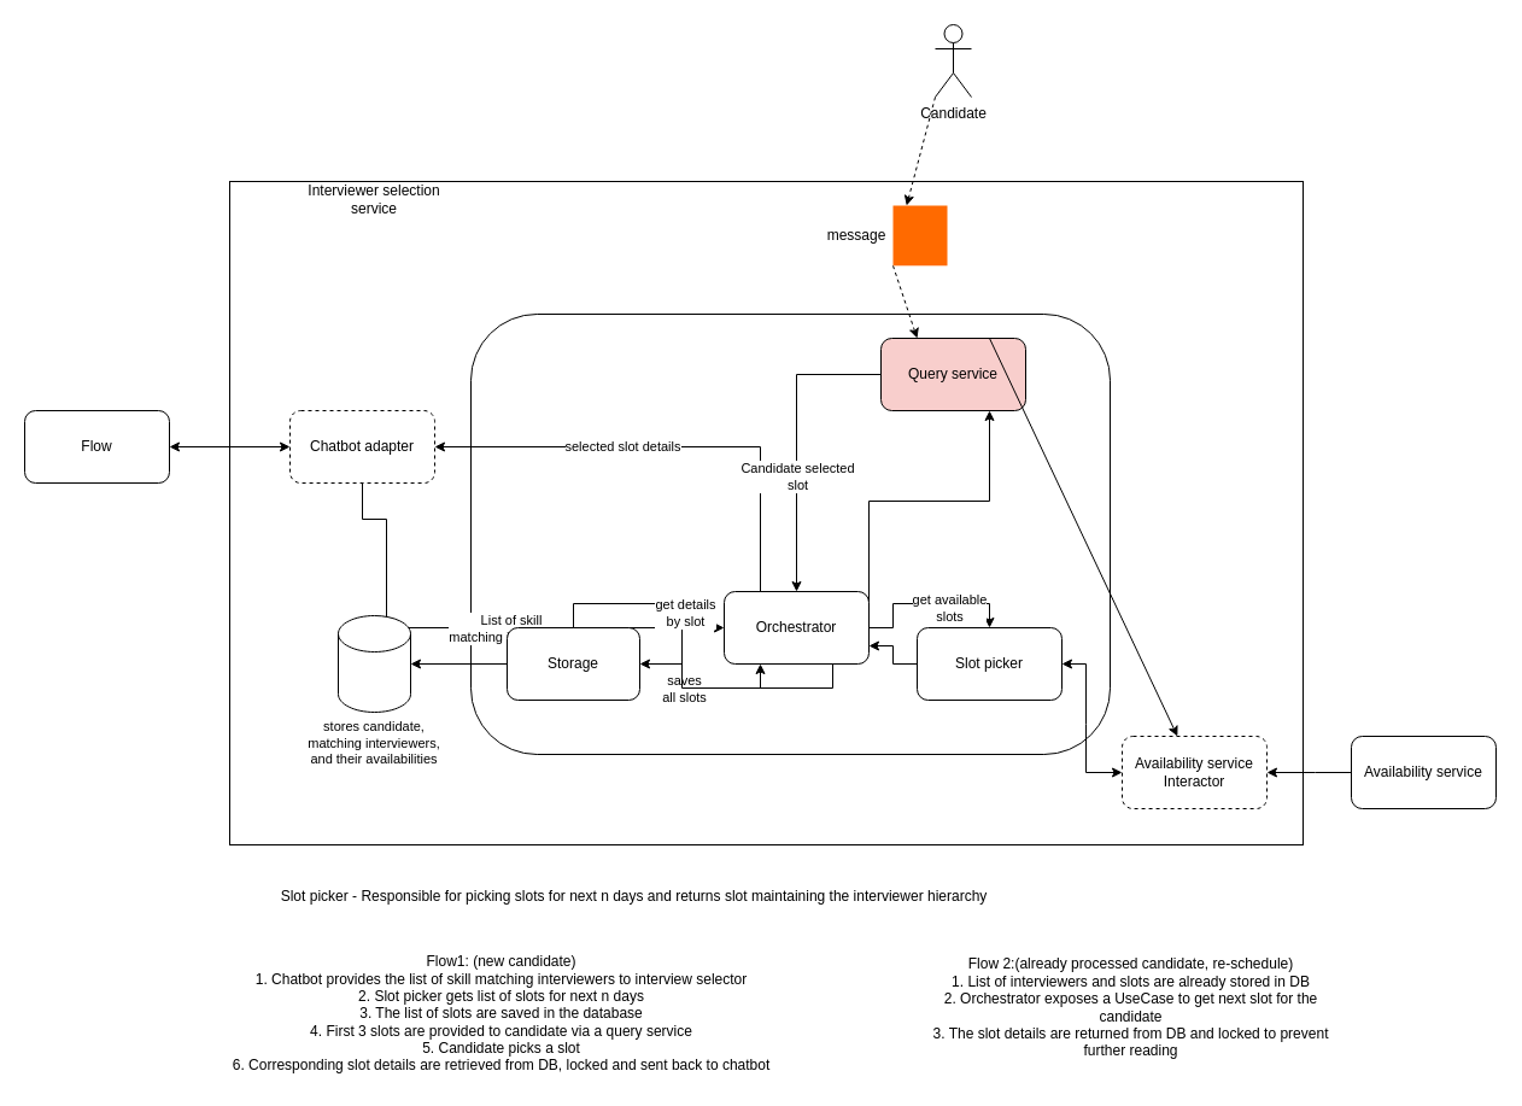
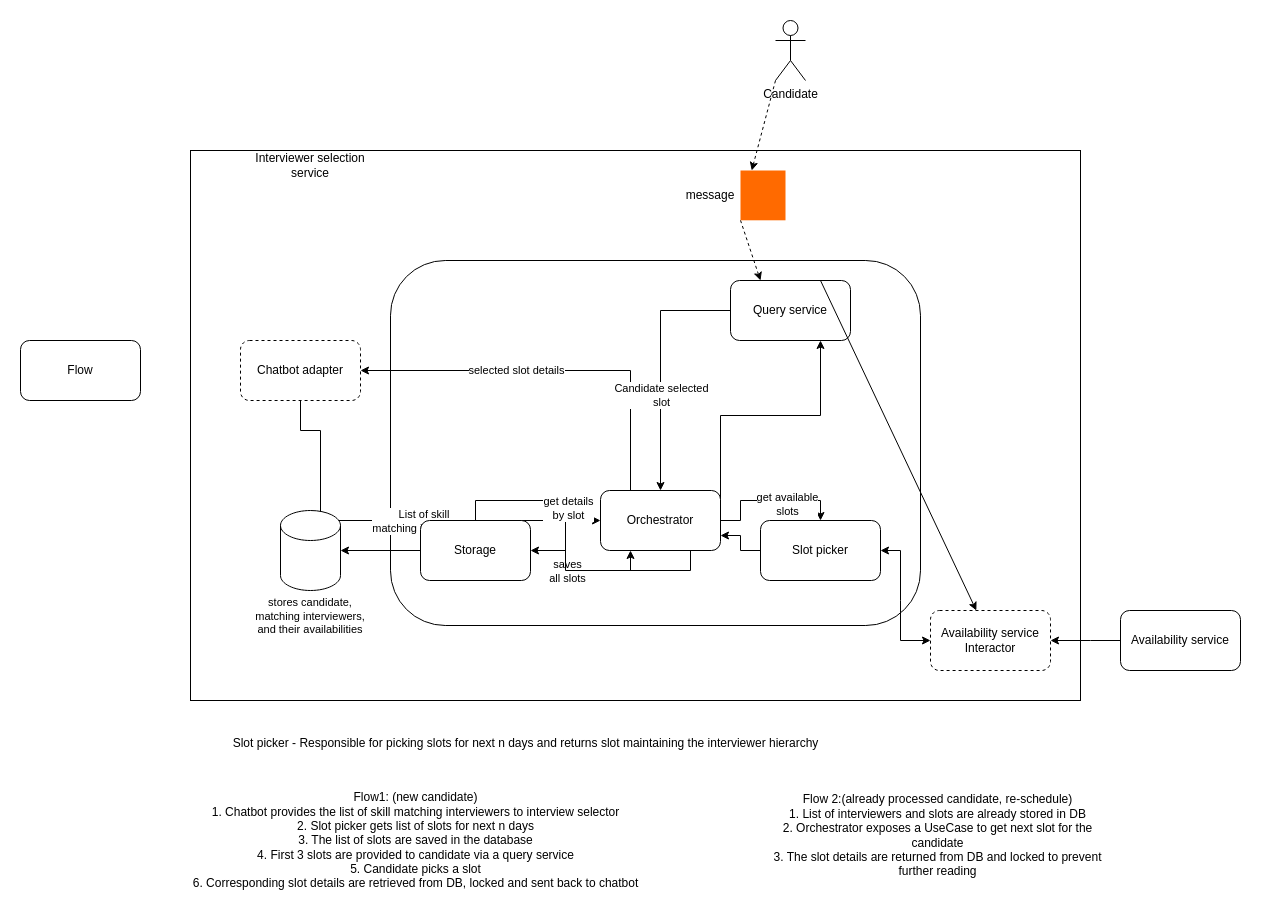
  <mxCell id="0" />
  <mxCell id="1" parent="0" />
  <mxCell id="2" value="" style="rounded=0;whiteSpace=wrap;html=1;" vertex="1" parent="1"><mxGeometry x="190" y="150" width="890" height="550" as="geometry" /></mxCell>
  <mxCell id="3" value="Flow" style="rounded=1;whiteSpace=wrap;html=1;" vertex="1" parent="1"><mxGeometry x="20" y="340" width="120" height="60" as="geometry" /></mxCell>
  <mxCell id="4" value="" style="rounded=1;whiteSpace=wrap;html=1;" vertex="1" parent="1"><mxGeometry x="390" y="260" width="530" height="365" as="geometry" /></mxCell>
  <mxCell id="5" style="edgeStyle=orthogonalEdgeStyle;rounded=0;orthogonalLoop=1;jettySize=auto;html=1;exitX=0.5;exitY=1;exitDx=0;exitDy=0;entryX=0;entryY=0.5;entryDx=0;entryDy=0;" edge="1" parent="1" source="7" target="17"><mxGeometry relative="1" as="geometry"><Array as="points"><mxPoint x="320" y="430" /></Array></mxGeometry></mxCell>
  <mxCell id="6" value="List of skill&amp;nbsp;&lt;div&gt;matching interviewers&lt;/div&gt;" style="edgeLabel;html=1;align=center;verticalAlign=middle;resizable=0;points=[];" vertex="1" connectable="0" parent="5"><mxGeometry x="0.239" y="1" relative="1" as="geometry"><mxPoint x="-16" y="1" as="offset" /></mxGeometry></mxCell>
  <mxCell id="7" value="Chatbot adapter" style="rounded=1;whiteSpace=wrap;html=1;dashed=1;" vertex="1" parent="1"><mxGeometry x="240" y="340" width="120" height="60" as="geometry" /></mxCell>
  <mxCell id="8" value="Availability service" style="rounded=1;whiteSpace=wrap;html=1;" vertex="1" parent="1"><mxGeometry x="1120" y="610" width="120" height="60" as="geometry" /></mxCell>
  <mxCell id="9" style="edgeStyle=orthogonalEdgeStyle;rounded=0;orthogonalLoop=1;jettySize=auto;html=1;exitX=0;exitY=0.5;exitDx=0;exitDy=0;entryX=1;entryY=0.5;entryDx=0;entryDy=0;" edge="1" parent="1" source="8" target="19"><mxGeometry relative="1" as="geometry"><Array as="points"><mxPoint x="1090" y="640" /><mxPoint x="1090" y="640" /></Array></mxGeometry></mxCell>
  <mxCell id="10" style="edgeStyle=orthogonalEdgeStyle;rounded=0;orthogonalLoop=1;jettySize=auto;html=1;exitX=1;exitY=0.5;exitDx=0;exitDy=0;entryX=0.5;entryY=0;entryDx=0;entryDy=0;" edge="1" parent="1" source="17" target="21"><mxGeometry relative="1" as="geometry" /></mxCell>
  <mxCell id="11" value="get available&lt;div&gt;slots&lt;/div&gt;" style="edgeLabel;html=1;align=center;verticalAlign=middle;resizable=0;points=[];" vertex="1" connectable="0" parent="10"><mxGeometry x="0.232" y="-3" relative="1" as="geometry"><mxPoint as="offset" /></mxGeometry></mxCell>
  <mxCell id="12" style="edgeStyle=orthogonalEdgeStyle;rounded=0;orthogonalLoop=1;jettySize=auto;html=1;exitX=1;exitY=0.25;exitDx=0;exitDy=0;entryX=0.75;entryY=1;entryDx=0;entryDy=0;" edge="1" parent="1" source="17" target="27"><mxGeometry relative="1" as="geometry"><Array as="points"><mxPoint x="820" y="415" /></Array></mxGeometry></mxCell>
  <mxCell id="13" style="edgeStyle=orthogonalEdgeStyle;rounded=0;orthogonalLoop=1;jettySize=auto;html=1;exitX=0.75;exitY=1;exitDx=0;exitDy=0;entryX=1;entryY=0.5;entryDx=0;entryDy=0;" edge="1" parent="1" source="17" target="36"><mxGeometry relative="1" as="geometry" /></mxCell>
  <mxCell id="14" value="saves&lt;div&gt;all slots&lt;/div&gt;" style="edgeLabel;html=1;align=center;verticalAlign=middle;resizable=0;points=[];" vertex="1" connectable="0" parent="13"><mxGeometry x="0.446" y="-1" relative="1" as="geometry"><mxPoint as="offset" /></mxGeometry></mxCell>
  <mxCell id="15" style="edgeStyle=orthogonalEdgeStyle;rounded=0;orthogonalLoop=1;jettySize=auto;html=1;exitX=0.25;exitY=0;exitDx=0;exitDy=0;entryX=1;entryY=0.5;entryDx=0;entryDy=0;" edge="1" parent="1" source="17" target="7"><mxGeometry relative="1" as="geometry" /></mxCell>
  <mxCell id="16" value="selected slot details" style="edgeLabel;html=1;align=center;verticalAlign=middle;resizable=0;points=[];" vertex="1" connectable="0" parent="15"><mxGeometry x="0.207" y="-1" relative="1" as="geometry"><mxPoint as="offset" /></mxGeometry></mxCell>
  <mxCell id="17" value="Orchestrator" style="rounded=1;whiteSpace=wrap;html=1;" vertex="1" parent="1"><mxGeometry x="600" y="490" width="120" height="60" as="geometry" /></mxCell>
  <mxCell id="18" value="" style="shape=cylinder3;whiteSpace=wrap;html=1;boundedLbl=1;backgroundOutline=1;size=15;" vertex="1" parent="1"><mxGeometry x="280" y="510" width="60" height="80" as="geometry" /></mxCell>
  <mxCell id="19" value="Availability service Interactor" style="rounded=1;whiteSpace=wrap;html=1;dashed=1;" vertex="1" parent="1"><mxGeometry x="930" y="610" width="120" height="60" as="geometry" /></mxCell>
  <mxCell id="20" style="edgeStyle=orthogonalEdgeStyle;rounded=0;orthogonalLoop=1;jettySize=auto;html=1;exitX=0;exitY=0.5;exitDx=0;exitDy=0;entryX=1;entryY=0.75;entryDx=0;entryDy=0;" edge="1" parent="1" source="21" target="17"><mxGeometry relative="1" as="geometry" /></mxCell>
  <mxCell id="21" value="Slot picker" style="rounded=1;whiteSpace=wrap;html=1;" vertex="1" parent="1"><mxGeometry x="760" y="520" width="120" height="60" as="geometry" /></mxCell>
  <mxCell id="22" value="Slot picker - Responsible for picking slots for next n days and returns slot maintaining the interviewer hierarchy" style="text;html=1;align=center;verticalAlign=middle;resizable=0;points=[];autosize=1;strokeColor=none;fillColor=none;" vertex="1" parent="1"><mxGeometry x="220" y="728" width="610" height="30" as="geometry" /></mxCell>
  <mxCell id="23" value="" style="endArrow=classic;startArrow=classic;html=1;rounded=0;exitX=0;exitY=0.5;exitDx=0;exitDy=0;entryX=1;entryY=0.5;entryDx=0;entryDy=0;" edge="1" parent="1" source="19" target="21"><mxGeometry width="50" height="50" relative="1" as="geometry"><mxPoint x="830" y="600" as="sourcePoint" /><mxPoint x="980" y="750" as="targetPoint" /><Array as="points"><mxPoint x="900" y="640" /><mxPoint x="900" y="600" /><mxPoint x="900" y="550" /></Array></mxGeometry></mxCell>
  <mxCell id="24" value="Candidate" style="shape=umlActor;verticalLabelPosition=bottom;verticalAlign=top;html=1;outlineConnect=0;" vertex="1" parent="1"><mxGeometry x="775" y="20" width="30" height="60" as="geometry" /></mxCell>
  <mxCell id="25" style="edgeStyle=orthogonalEdgeStyle;rounded=0;orthogonalLoop=1;jettySize=auto;html=1;exitX=0;exitY=0.5;exitDx=0;exitDy=0;entryX=0.5;entryY=0;entryDx=0;entryDy=0;" edge="1" parent="1" source="27" target="17"><mxGeometry relative="1" as="geometry" /></mxCell>
  <mxCell id="26" value="Candidate selected&lt;div&gt;slot&lt;/div&gt;" style="edgeLabel;html=1;align=center;verticalAlign=middle;resizable=0;points=[];" vertex="1" connectable="0" parent="25"><mxGeometry x="0.225" relative="1" as="geometry"><mxPoint y="1" as="offset" /></mxGeometry></mxCell>
- <mxCell id="27" value="Query service" style="rounded=1;whiteSpace=wrap;html=1;fillColor=#f8cecc;" vertex="1" parent="1"><mxGeometry x="730" y="280" width="120" height="60" as="geometry" /></mxCell>
+ <mxCell id="27" value="Query service" style="rounded=1;whiteSpace=wrap;html=1;" vertex="1" parent="1"><mxGeometry x="730" y="280" width="120" height="60" as="geometry" /></mxCell>
  <mxCell id="28" value="Flow1: (new candidate)&lt;div&gt;1. Chatbot provides the list of skill matching interviewers to interview selector&lt;/div&gt;&lt;div&gt;2. Slot picker gets list of slots for next n days&lt;/div&gt;&lt;div&gt;3. The list of slots are saved in the database&lt;/div&gt;&lt;div&gt;4. First 3 slots are provided to candidate via a query service&lt;/div&gt;&lt;div&gt;5. Candidate picks a slot&lt;/div&gt;&lt;div&gt;6. Corresponding slot details are retrieved from DB, locked and sent back to chatbot&lt;/div&gt;" style="text;html=1;align=center;verticalAlign=middle;resizable=0;points=[];autosize=1;strokeColor=none;fillColor=none;" vertex="1" parent="1"><mxGeometry x="180" y="785" width="470" height="110" as="geometry" /></mxCell>
  <mxCell id="29" value="" style="endArrow=classic;html=1;rounded=0;exitX=0.75;exitY=0;exitDx=0;exitDy=0;" edge="1" parent="1" source="27" target="19"><mxGeometry width="50" height="50" relative="1" as="geometry"><mxPoint x="620" y="510" as="sourcePoint" /><mxPoint x="670" y="460" as="targetPoint" /></mxGeometry></mxCell>
  <mxCell id="30" value="" style="endArrow=classic;html=1;rounded=0;exitX=0;exitY=1;exitDx=0;exitDy=0;exitPerimeter=0;entryX=0.25;entryY=0;entryDx=0;entryDy=0;dashed=1;" edge="1" parent="1" source="32" target="27"><mxGeometry width="50" height="50" relative="1" as="geometry"><mxPoint x="620" y="510" as="sourcePoint" /><mxPoint x="670" y="460" as="targetPoint" /></mxGeometry></mxCell>
  <mxCell id="31" value="" style="endArrow=classic;html=1;rounded=0;exitX=0;exitY=1;exitDx=0;exitDy=0;exitPerimeter=0;entryX=0.25;entryY=0;entryDx=0;entryDy=0;dashed=1;" edge="1" parent="1" source="24" target="32"><mxGeometry width="50" height="50" relative="1" as="geometry"><mxPoint x="775" y="80" as="sourcePoint" /><mxPoint x="760" y="280" as="targetPoint" /></mxGeometry></mxCell>
  <mxCell id="32" value="" style="points=[];aspect=fixed;html=1;align=center;shadow=0;dashed=0;fillColor=#FF6A00;strokeColor=none;shape=mxgraph.alibaba_cloud.mq_message_queue;" vertex="1" parent="1"><mxGeometry x="740" y="170" width="45" height="49.8" as="geometry" /></mxCell>
  <mxCell id="33" value="message" style="text;html=1;align=center;verticalAlign=middle;whiteSpace=wrap;rounded=0;" vertex="1" parent="1"><mxGeometry x="680" y="179.9" width="60" height="30" as="geometry" /></mxCell>
  <mxCell id="34" style="edgeStyle=orthogonalEdgeStyle;rounded=0;orthogonalLoop=1;jettySize=auto;html=1;exitX=0.5;exitY=0;exitDx=0;exitDy=0;entryX=0.25;entryY=1;entryDx=0;entryDy=0;" edge="1" parent="1" source="36" target="17"><mxGeometry relative="1" as="geometry" /></mxCell>
  <mxCell id="35" value="get details&lt;div&gt;&lt;span style=&quot;background-color: light-dark(#ffffff, var(--ge-dark-color, #121212)); color: light-dark(rgb(0, 0, 0), rgb(255, 255, 255));&quot;&gt;by slot&lt;/span&gt;&lt;/div&gt;" style="edgeLabel;html=1;align=center;verticalAlign=middle;resizable=0;points=[];" vertex="1" connectable="0" parent="34"><mxGeometry x="-0.114" y="1" relative="1" as="geometry"><mxPoint x="1" as="offset" /></mxGeometry></mxCell>
  <mxCell id="36" value="Storage" style="rounded=1;whiteSpace=wrap;html=1;" vertex="1" parent="1"><mxGeometry x="420" y="520" width="110" height="60" as="geometry" /></mxCell>
  <mxCell id="37" value="&lt;span style=&quot;font-size: 11px; text-wrap-mode: nowrap; background-color: rgb(255, 255, 255);&quot;&gt;stores candidate,&lt;/span&gt;&lt;br style=&quot;font-size: 11px; text-wrap-mode: nowrap;&quot;&gt;&lt;span style=&quot;font-size: 11px; text-wrap-mode: nowrap; background-color: rgb(255, 255, 255);&quot;&gt;matching interviewers,&lt;/span&gt;&lt;div style=&quot;font-size: 11px; text-wrap-mode: nowrap;&quot;&gt;and their availabilities&lt;/div&gt;" style="text;html=1;align=center;verticalAlign=middle;whiteSpace=wrap;rounded=0;" vertex="1" parent="1"><mxGeometry x="280" y="600" width="60" height="30" as="geometry" /></mxCell>
  <mxCell id="38" style="edgeStyle=orthogonalEdgeStyle;rounded=0;orthogonalLoop=1;jettySize=auto;html=1;exitX=0;exitY=0.5;exitDx=0;exitDy=0;entryX=1;entryY=0.5;entryDx=0;entryDy=0;entryPerimeter=0;" edge="1" parent="1" source="36" target="18"><mxGeometry relative="1" as="geometry" /></mxCell>
- <mxCell id="39" value="" style="endArrow=classic;startArrow=classic;html=1;rounded=0;exitX=1;exitY=0.5;exitDx=0;exitDy=0;entryX=0;entryY=0.5;entryDx=0;entryDy=0;" edge="1" parent="1" source="3" target="7"><mxGeometry width="50" height="50" relative="1" as="geometry"><mxPoint x="620" y="530" as="sourcePoint" /><mxPoint x="670" y="480" as="targetPoint" /></mxGeometry></mxCell>
  <mxCell id="40" value="Interviewer selection service" style="text;html=1;align=center;verticalAlign=middle;whiteSpace=wrap;rounded=0;" vertex="1" parent="1"><mxGeometry x="240" y="150" width="140" height="30" as="geometry" /></mxCell>
  <mxCell id="41" value="Flow 2:(already processed candidate, re-schedule)&lt;div&gt;1. List of interviewers and slots are already stored in DB&lt;/div&gt;&lt;div&gt;2. Orchestrator exposes a UseCase to get next slot for the candidate&lt;/div&gt;&lt;div&gt;3. The slot details are returned from DB and locked to prevent further reading&lt;/div&gt;" style="text;html=1;align=center;verticalAlign=middle;whiteSpace=wrap;rounded=0;" vertex="1" parent="1"><mxGeometry x="770" y="820" width="335" height="30" as="geometry" /></mxCell>
